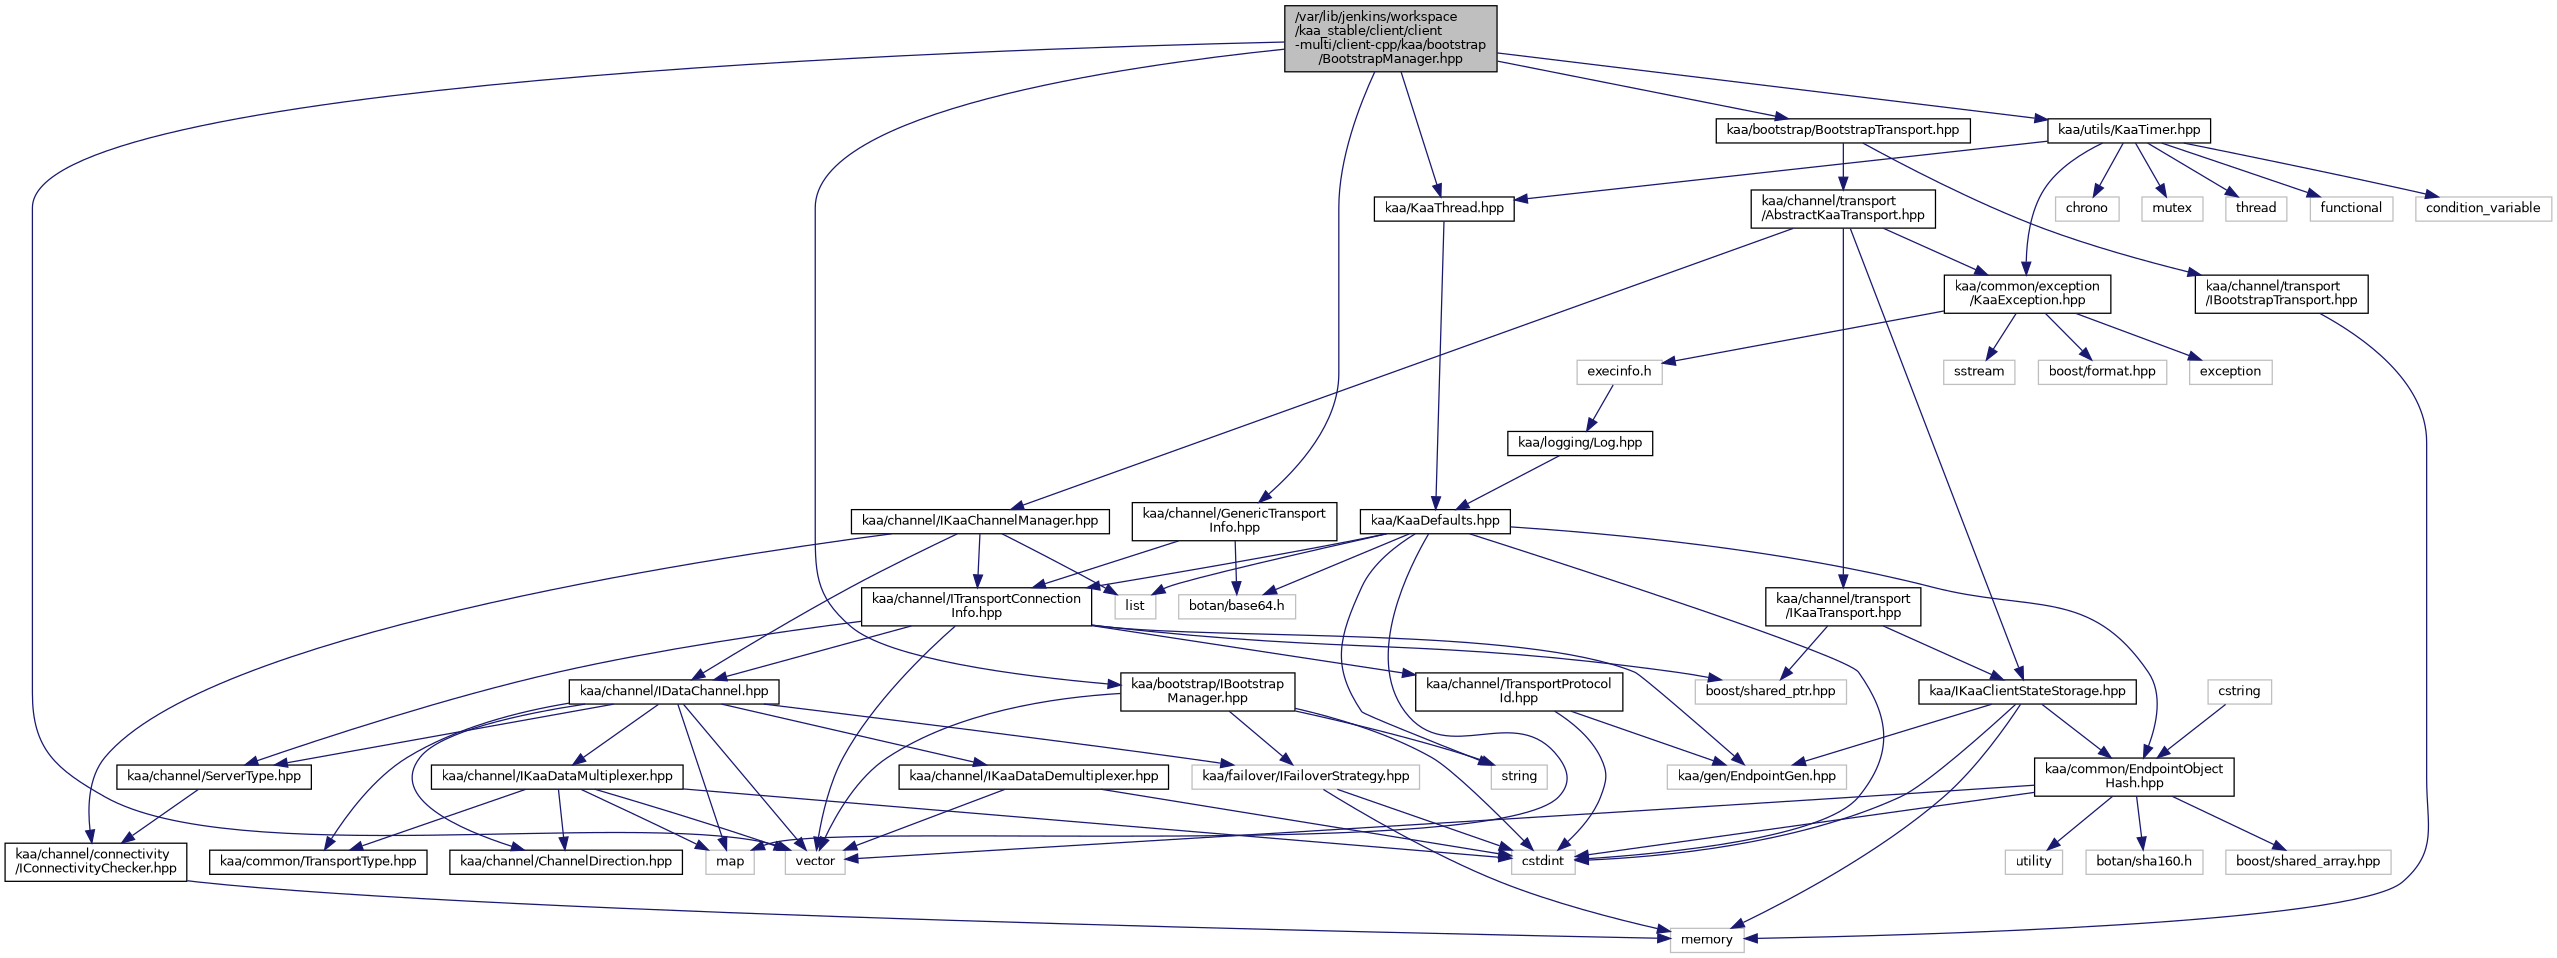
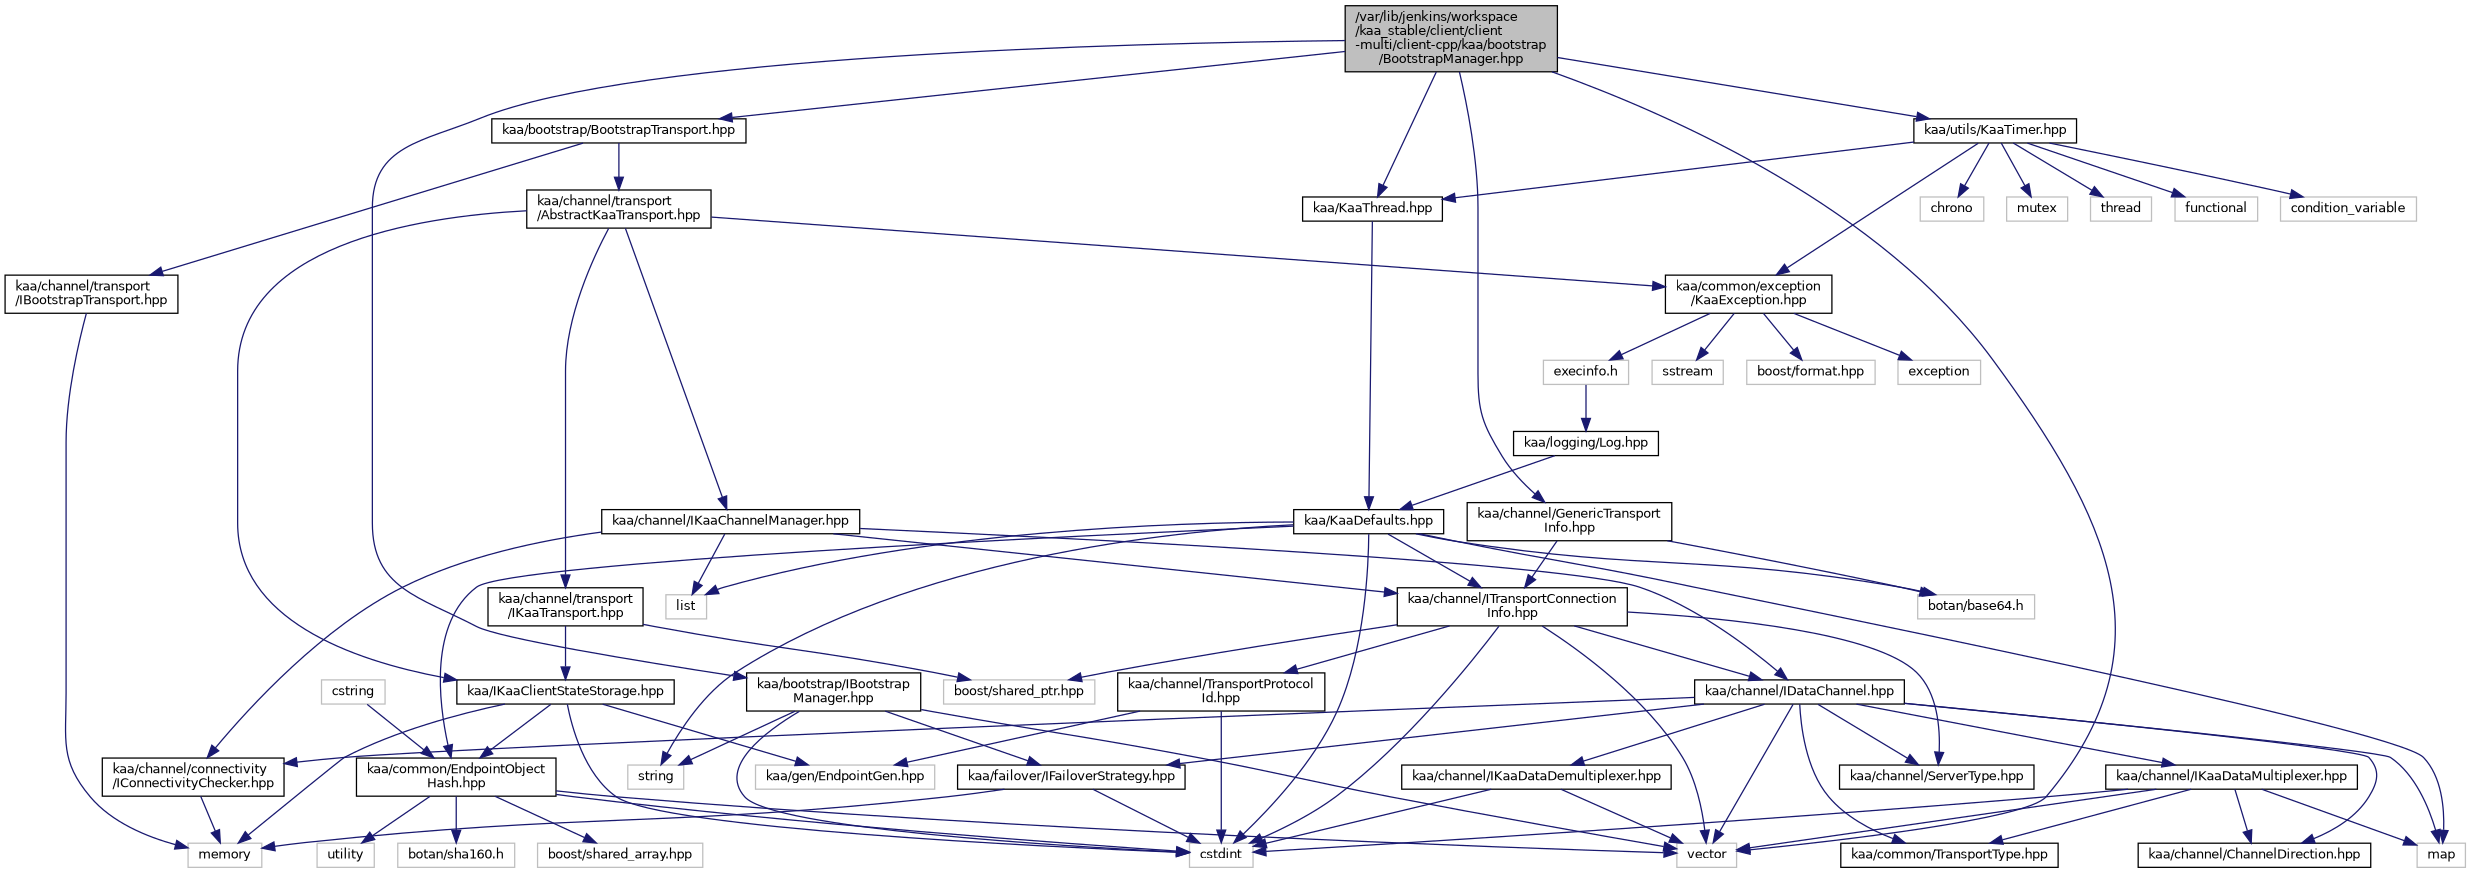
  digraph {
    fontname="DejaVu Sans"
    node [color=black fontname="DejaVu Sans" fontsize=10 shape=record]
    edge [color=midnightblue fontname="DejaVu Sans" fontsize=10 labelfontname=FreeSans labelfontsize=10 style=solid]
    n1 [fillcolor=grey75 fontcolor=black height=0.2 label="/var/lib/jenkins/workspace\l/kaa_stable/client/client\l-multi/client-cpp/kaa/bootstrap\l/BootstrapManager.hpp" style=filled width=0.4]
    n2 [color=grey75 height=0.2 label=vector width=0.4]
    n3 [height=0.2 label="kaa/KaaThread.hpp" width=0.4]
    n4 [height=0.2 label="kaa/bootstrap/IBootstrap\lManager.hpp" width=0.4]
    n5 [height=0.2 label="kaa/bootstrap/BootstrapTransport.hpp" width=0.4]
    n6 [height=0.2 label="kaa/channel/GenericTransport\lInfo.hpp" width=0.4]
    n7 [height=0.2 label="kaa/utils/KaaTimer.hpp" width=0.4]
    n8 [height=0.2 label="kaa/KaaDefaults.hpp" width=0.4]
    n9 [color=grey75 height=0.2 label=string width=0.4]
    n10 [color=grey75 height=0.2 label=cstdint width=0.4]
-   n11 [color=grey75 height=0.2 label="kaa/failover/IFailoverStrategy.hpp" width=0.4]
+   n11 [height=0.2 label="kaa/failover/IFailoverStrategy.hpp" width=0.4]
    n12 [height=0.2 label="kaa/channel/transport\l/AbstractKaaTransport.hpp" width=0.4]
    n13 [height=0.2 label="kaa/channel/transport\l/IBootstrapTransport.hpp" width=0.4]
    n14 [color=grey75 height=0.2 label="botan/base64.h" width=0.4]
    n15 [height=0.2 label="kaa/channel/ITransportConnection\lInfo.hpp" width=0.4]
    n16 [height=0.2 label="kaa/common/exception\l/KaaException.hpp" width=0.4]
    n17 [color=grey75 height=0.2 label=chrono width=0.4]
    n18 [color=grey75 height=0.2 label=mutex width=0.4]
    n19 [color=grey75 height=0.2 label=thread width=0.4]
    n20 [color=grey75 height=0.2 label=functional width=0.4]
    n21 [color=grey75 height=0.2 label=condition_variable width=0.4]
    n22 [color=grey75 height=0.2 label=map width=0.4]
    n23 [color=grey75 height=0.2 label=list width=0.4]
    n24 [height=0.2 label="kaa/common/EndpointObject\lHash.hpp" width=0.4]
    n25 [color=grey75 height=0.2 label=utility width=0.4]
    n26 [color=grey75 height=0.2 label="botan/sha160.h" width=0.4]
    n27 [color=grey75 height=0.2 label="boost/shared_array.hpp" width=0.4]
    n28 [color=grey75 height=0.2 label="boost/shared_ptr.hpp" width=0.4]
    n29 [height=0.2 label="kaa/channel/ServerType.hpp" width=0.4]
    n30 [height=0.2 label="kaa/channel/TransportProtocol\lId.hpp" width=0.4]
    n31 [height=0.2 label="kaa/channel/IDataChannel.hpp" width=0.4]
    n32 [color=grey75 height=0.2 label=cstring width=0.4]
    n33 [color=grey75 height=0.2 label="kaa/gen/EndpointGen.hpp" width=0.4]
    n34 [color=grey75 height=0.2 label=memory width=0.4]
    n35 [height=0.2 label="kaa/channel/transport\l/IKaaTransport.hpp" width=0.4]
    n36 [height=0.2 label="kaa/IKaaClientStateStorage.hpp" width=0.4]
    n37 [height=0.2 label="kaa/channel/IKaaChannelManager.hpp" width=0.4]
    n38 [height=0.2 label="kaa/channel/connectivity\l/IConnectivityChecker.hpp" width=0.4]
    n39 [color=grey75 height=0.2 label="boost/format.hpp" width=0.4]
    n40 [color=grey75 height=0.2 label=exception width=0.4]
    n41 [color=grey75 height=0.2 label=sstream width=0.4]
    n42 [color=grey75 height=0.2 label="execinfo.h" width=0.4]
    n43 [height=0.2 label="kaa/common/TransportType.hpp" width=0.4]
    n44 [height=0.2 label="kaa/channel/ChannelDirection.hpp" width=0.4]
    n45 [height=0.2 label="kaa/channel/IKaaDataMultiplexer.hpp" width=0.4]
    n46 [height=0.2 label="kaa/channel/IKaaDataDemultiplexer.hpp" width=0.4]
    n47 [height=0.2 label="kaa/logging/Log.hpp" width=0.4]
    n1 -> n2
    n1 -> n3
    n1 -> n4
    n1 -> n5
    n1 -> n6
    n1 -> n7
    n3 -> n8
    n4 -> n2
    n4 -> n9
    n4 -> n10
    n4 -> n11
    n5 -> n12
    n5 -> n13
    n6 -> n14
    n6 -> n15
    n7 -> n3
    n7 -> n16
    n7 -> n17
    n7 -> n18
    n7 -> n19
    n7 -> n20
    n7 -> n21
    n8 -> n9
    n8 -> n10
    n8 -> n14
    n8 -> n15
    n8 -> n22
    n8 -> n23
    n8 -> n24
    n11 -> n10
    n11 -> n34
    n12 -> n16
    n12 -> n35
    n12 -> n36
    n12 -> n37
    n13 -> n34
    n15 -> n2
-   n15 -> n33
+   n15 -> n10
    n15 -> n28
    n15 -> n29
    n15 -> n30
    n15 -> n31
    n16 -> n39
    n16 -> n40
    n16 -> n41
    n16 -> n42
    n24 -> n2
    n24 -> n10
    n24 -> n25
    n24 -> n26
    n24 -> n27
    n30 -> n10
    n30 -> n33
    n31 -> n2
    n31 -> n11
    n31 -> n22
    n31 -> n29
-   n29 -> n38
+   n31 -> n38
    n31 -> n43
    n31 -> n44
    n31 -> n45
    n31 -> n46
    n32 -> n24
    n35 -> n28
    n35 -> n36
    n36 -> n10
    n36 -> n24
    n36 -> n33
    n36 -> n34
    n37 -> n15
    n37 -> n23
    n37 -> n31
    n37 -> n38
    n38 -> n34
    n42 -> n47
    n45 -> n2
    n45 -> n10
    n45 -> n22
    n45 -> n43
    n45 -> n44
    n46 -> n2
    n46 -> n10
    n47 -> n8
  }
